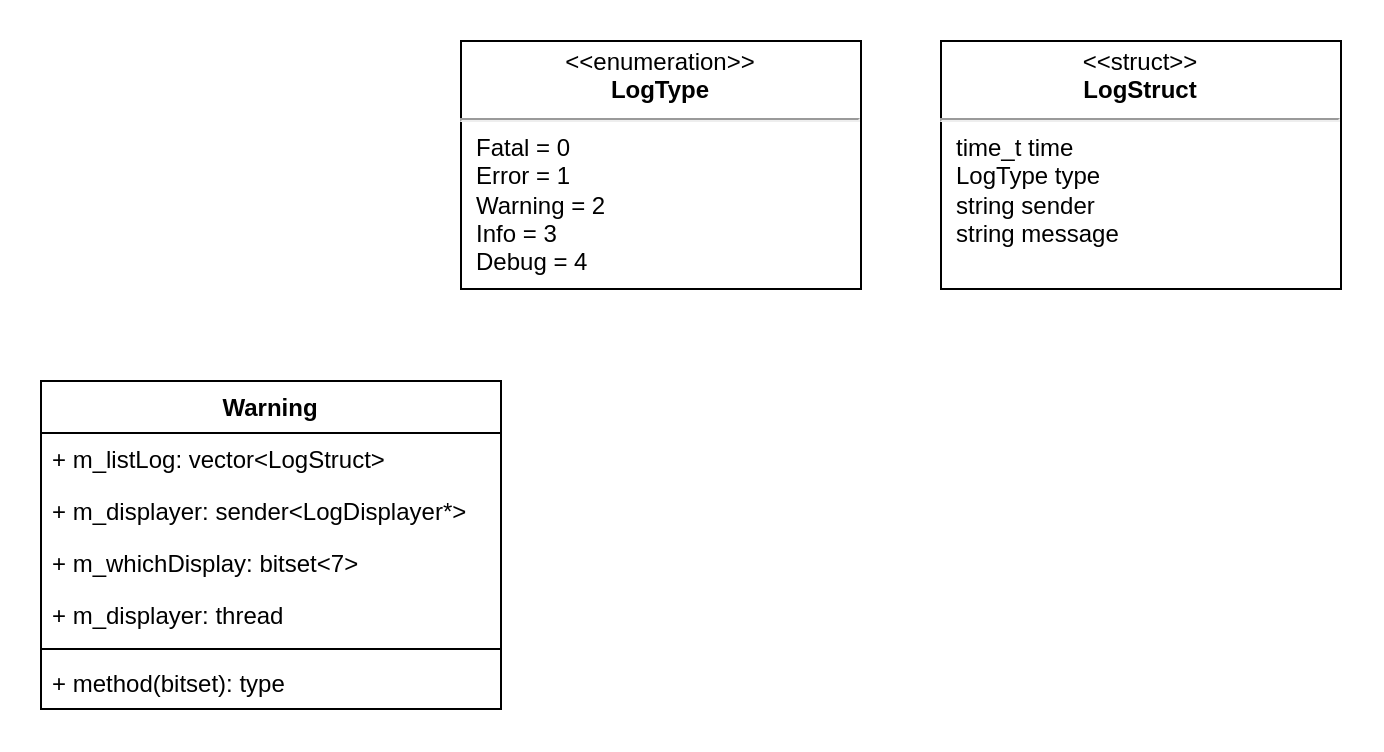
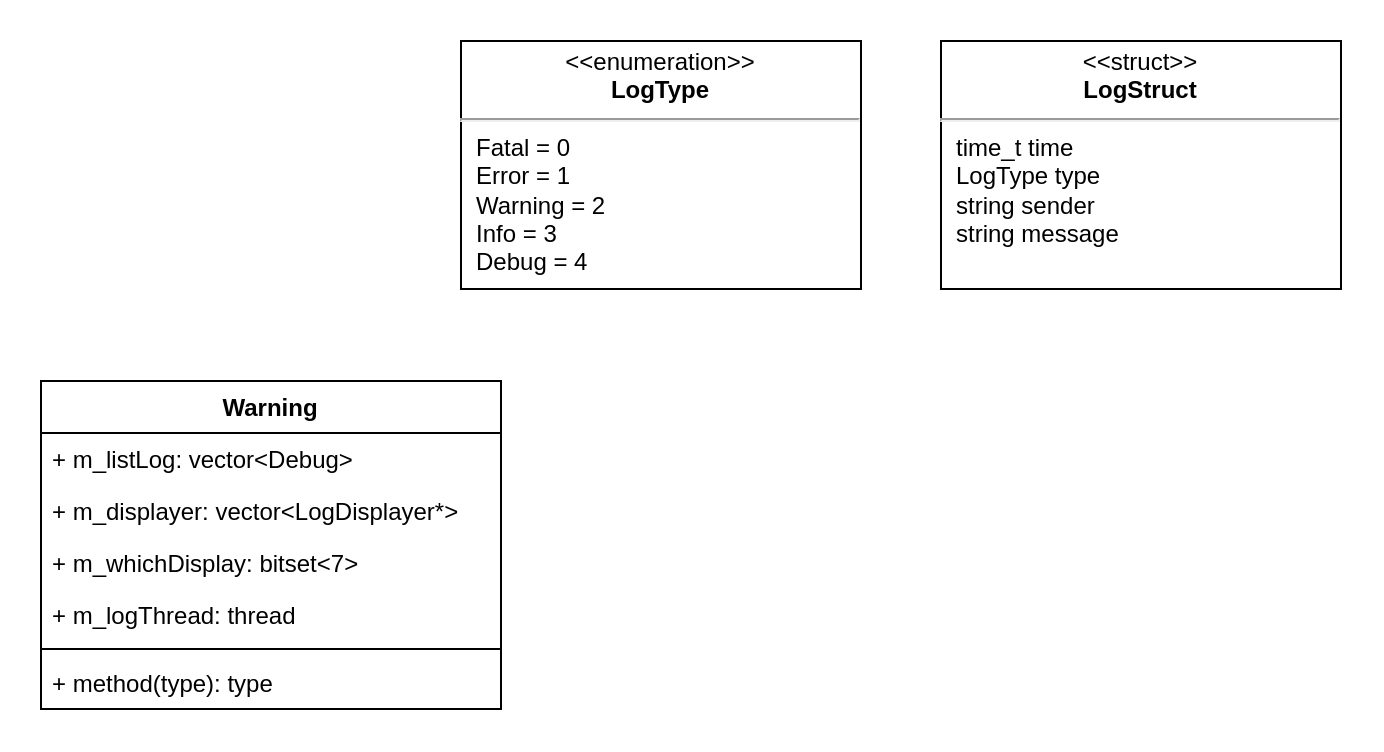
  <mxCell id="0" />
  <mxCell id="1" parent="0" />
  <mxCell id="2" value="Warning" style="swimlane;fontStyle=1;align=center;verticalAlign=top;childLayout=stackLayout;horizontal=1;startSize=26;horizontalStack=0;resizeParent=1;resizeParentMax=0;resizeLast=0;collapsible=1;marginBottom=0;whiteSpace=wrap;html=1;" vertex="1" parent="1"><mxGeometry x="20" y="190" width="230" height="164" as="geometry" /></mxCell>
- <mxCell id="3" value="+ m_listLog: vector&amp;lt;LogStruct&amp;gt;" style="text;strokeColor=none;fillColor=none;align=left;verticalAlign=top;spacingLeft=4;spacingRight=4;overflow=hidden;rotatable=0;points=[[0,0.5],[1,0.5]];portConstraint=eastwest;whiteSpace=wrap;html=1;" vertex="1" parent="2"><mxGeometry y="26" width="230" height="26" as="geometry" /></mxCell>
- <mxCell id="4" value="+ m_displayer: sender&amp;lt;LogDisplayer*&amp;gt;" style="text;strokeColor=none;fillColor=none;align=left;verticalAlign=top;spacingLeft=4;spacingRight=4;overflow=hidden;rotatable=0;points=[[0,0.5],[1,0.5]];portConstraint=eastwest;whiteSpace=wrap;html=1;" vertex="1" parent="2"><mxGeometry y="52" width="230" height="26" as="geometry" /></mxCell>
+ <mxCell id="3" value="+ m_listLog: vector&amp;lt;Debug&amp;gt;" style="text;strokeColor=none;fillColor=none;align=left;verticalAlign=top;spacingLeft=4;spacingRight=4;overflow=hidden;rotatable=0;points=[[0,0.5],[1,0.5]];portConstraint=eastwest;whiteSpace=wrap;html=1;" vertex="1" parent="2"><mxGeometry y="26" width="230" height="26" as="geometry" /></mxCell>
+ <mxCell id="4" value="+ m_displayer: vector&amp;lt;LogDisplayer*&amp;gt;" style="text;strokeColor=none;fillColor=none;align=left;verticalAlign=top;spacingLeft=4;spacingRight=4;overflow=hidden;rotatable=0;points=[[0,0.5],[1,0.5]];portConstraint=eastwest;whiteSpace=wrap;html=1;" vertex="1" parent="2"><mxGeometry y="52" width="230" height="26" as="geometry" /></mxCell>
  <mxCell id="5" value="+ m_whichDisplay: bitset&amp;lt;7&amp;gt;" style="text;strokeColor=none;fillColor=none;align=left;verticalAlign=top;spacingLeft=4;spacingRight=4;overflow=hidden;rotatable=0;points=[[0,0.5],[1,0.5]];portConstraint=eastwest;whiteSpace=wrap;html=1;" vertex="1" parent="2"><mxGeometry y="78" width="230" height="26" as="geometry" /></mxCell>
- <mxCell id="6" value="+ m_displayer: thread" style="text;strokeColor=none;fillColor=none;align=left;verticalAlign=top;spacingLeft=4;spacingRight=4;overflow=hidden;rotatable=0;points=[[0,0.5],[1,0.5]];portConstraint=eastwest;whiteSpace=wrap;html=1;" vertex="1" parent="2"><mxGeometry y="104" width="230" height="26" as="geometry" /></mxCell>
+ <mxCell id="6" value="+ m_logThread: thread" style="text;strokeColor=none;fillColor=none;align=left;verticalAlign=top;spacingLeft=4;spacingRight=4;overflow=hidden;rotatable=0;points=[[0,0.5],[1,0.5]];portConstraint=eastwest;whiteSpace=wrap;html=1;" vertex="1" parent="2"><mxGeometry y="104" width="230" height="26" as="geometry" /></mxCell>
  <mxCell id="7" value="" style="line;strokeWidth=1;fillColor=none;align=left;verticalAlign=middle;spacingTop=-1;spacingLeft=3;spacingRight=3;rotatable=0;labelPosition=right;points=[];portConstraint=eastwest;strokeColor=inherit;" vertex="1" parent="2"><mxGeometry y="130" width="230" height="8" as="geometry" /></mxCell>
- <mxCell id="8" value="+ method(bitset): type" style="text;strokeColor=none;fillColor=none;align=left;verticalAlign=top;spacingLeft=4;spacingRight=4;overflow=hidden;rotatable=0;points=[[0,0.5],[1,0.5]];portConstraint=eastwest;whiteSpace=wrap;html=1;" vertex="1" parent="2"><mxGeometry y="138" width="230" height="26" as="geometry" /></mxCell>
+ <mxCell id="8" value="+ method(type): type" style="text;strokeColor=none;fillColor=none;align=left;verticalAlign=top;spacingLeft=4;spacingRight=4;overflow=hidden;rotatable=0;points=[[0,0.5],[1,0.5]];portConstraint=eastwest;whiteSpace=wrap;html=1;" vertex="1" parent="2"><mxGeometry y="138" width="230" height="26" as="geometry" /></mxCell>
  <mxCell id="9" value="&lt;p style=&quot;margin:0px;margin-top:4px;text-align:center;&quot;&gt;&amp;lt;&amp;lt;enumeration&amp;gt;&amp;gt;&lt;br&gt;&lt;b&gt;LogType&lt;/b&gt;&lt;/p&gt;&lt;hr&gt;&lt;p style=&quot;margin:0px;margin-left:8px;text-align:left;&quot;&gt;Fatal = 0&lt;br&gt;Error = 1&lt;/p&gt;&lt;p style=&quot;margin:0px;margin-left:8px;text-align:left;&quot;&gt;Warning = 2&lt;/p&gt;&lt;p style=&quot;margin:0px;margin-left:8px;text-align:left;&quot;&gt;Info = 3&lt;/p&gt;&lt;p style=&quot;margin:0px;margin-left:8px;text-align:left;&quot;&gt;Debug = 4&lt;/p&gt;" style="shape=rect;html=1;overflow=fill;whiteSpace=wrap;" vertex="1" parent="1"><mxGeometry x="230" y="20" width="200" height="124" as="geometry" /></mxCell>
  <mxCell id="10" value="&lt;p style=&quot;margin:0px;margin-top:4px;text-align:center;&quot;&gt;&amp;lt;&amp;lt;struct&amp;gt;&amp;gt;&lt;br&gt;&lt;b&gt;LogStruct&lt;/b&gt;&lt;/p&gt;&lt;hr&gt;&lt;p style=&quot;margin:0px;margin-left:8px;text-align:left;&quot;&gt;time_t time&lt;/p&gt;&lt;p style=&quot;margin:0px;margin-left:8px;text-align:left;&quot;&gt;LogType type&lt;/p&gt;&lt;p style=&quot;margin:0px;margin-left:8px;text-align:left;&quot;&gt;string sender&lt;/p&gt;&lt;p style=&quot;margin:0px;margin-left:8px;text-align:left;&quot;&gt;string message&lt;/p&gt;" style="shape=rect;html=1;overflow=fill;whiteSpace=wrap;" vertex="1" parent="1"><mxGeometry x="470" y="20" width="200" height="124" as="geometry" /></mxCell>
